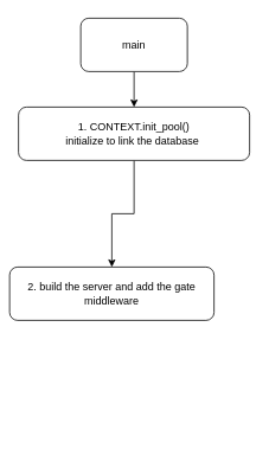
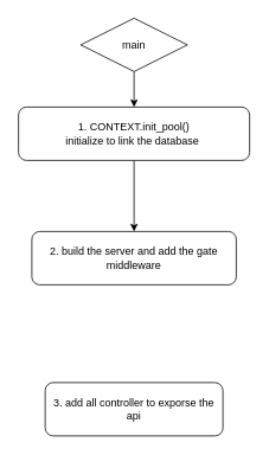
  <mxCell id="0" />
  <mxCell id="1" parent="0" />
  <mxCell id="2" value="" style="edgeStyle=orthogonalEdgeStyle;rounded=0;orthogonalLoop=1;jettySize=auto;html=1;" edge="1" parent="1" source="3" target="5"><mxGeometry relative="1" as="geometry" /></mxCell>
- <mxCell id="3" value="main" style="rounded=1;whiteSpace=wrap;html=1;" vertex="1" parent="1"><mxGeometry x="90" y="20" width="120" height="60" as="geometry" /></mxCell>
+ <mxCell id="3" value="main" style="rhombus;whiteSpace=wrap;html=1;" vertex="1" parent="1"><mxGeometry x="90" y="20" width="120" height="60" as="geometry" /></mxCell>
  <mxCell id="4" value="" style="edgeStyle=orthogonalEdgeStyle;rounded=0;orthogonalLoop=1;jettySize=auto;html=1;" edge="1" parent="1" source="5" target="6"><mxGeometry relative="1" as="geometry" /></mxCell>
  <mxCell id="5" value="1. CONTEXT.init_pool()&lt;br&gt;initialize to link the database&amp;nbsp;" style="whiteSpace=wrap;html=1;rounded=1;" vertex="1" parent="1"><mxGeometry x="20" y="120" width="260" height="60" as="geometry" /></mxCell>
- <mxCell id="6" value="2. build the server and add the gate middleware" style="whiteSpace=wrap;html=1;rounded=1;" vertex="1" parent="1"><mxGeometry x="10" y="300" width="230" height="60" as="geometry" /></mxCell>
+ <mxCell id="6" value="2. build the server and add the gate middleware" style="whiteSpace=wrap;html=1;rounded=1;" vertex="1" parent="1"><mxGeometry x="35" y="260" width="230" height="60" as="geometry" /></mxCell>
+ <mxCell id="7" value="3. add all controller to exporse the api" style="whiteSpace=wrap;html=1;rounded=1;" vertex="1" parent="1"><mxGeometry x="50" y="430" width="200" height="60" as="geometry" /></mxCell>
